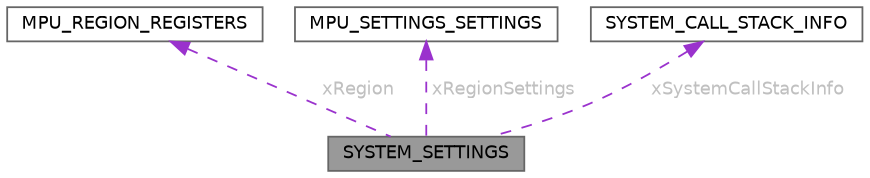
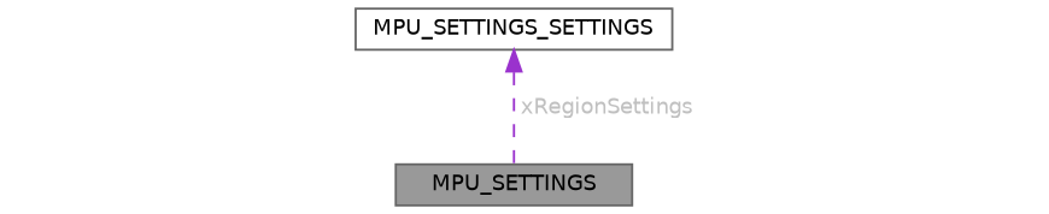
  digraph {
    node [color=gray40 fillcolor=white fontname=Helvetica fontsize=10 shape=box style=filled]
    edge [color=darkorchid3 dir=back fontcolor=grey fontname=Helvetica fontsize=10 labelfontname=Helvetica labelfontsize=10 style=dashed]
-   n1 [fillcolor=grey60 fontcolor=black height=0.2 label=SYSTEM_SETTINGS width=0.4]
-   n2 [height=0.2 label=MPU_REGION_REGISTERS width=0.4]
+   n1 [fillcolor=grey60 fontcolor=black height=0.2 label=MPU_SETTINGS width=0.4]
    n3 [height=0.2 label=MPU_SETTINGS_SETTINGS width=0.4]
-   n4 [height=0.2 label=SYSTEM_CALL_STACK_INFO width=0.4]
-   n2 -> n1 [label=<<TABLE CELLBORDER="0" BORDER="0"><TR><TD VALIGN="top" ALIGN="LEFT" CELLPADDING="1" CELLSPACING="0">xRegion</TD></TR> </TABLE>>]
    n3 -> n1 [label=<<TABLE CELLBORDER="0" BORDER="0"><TR><TD VALIGN="top" ALIGN="LEFT" CELLPADDING="1" CELLSPACING="0">xRegionSettings</TD></TR> </TABLE>>]
-   n4 -> n1 [label=<<TABLE CELLBORDER="0" BORDER="0"><TR><TD VALIGN="top" ALIGN="LEFT" CELLPADDING="1" CELLSPACING="0">xSystemCallStackInfo</TD></TR> </TABLE>>]
  }
